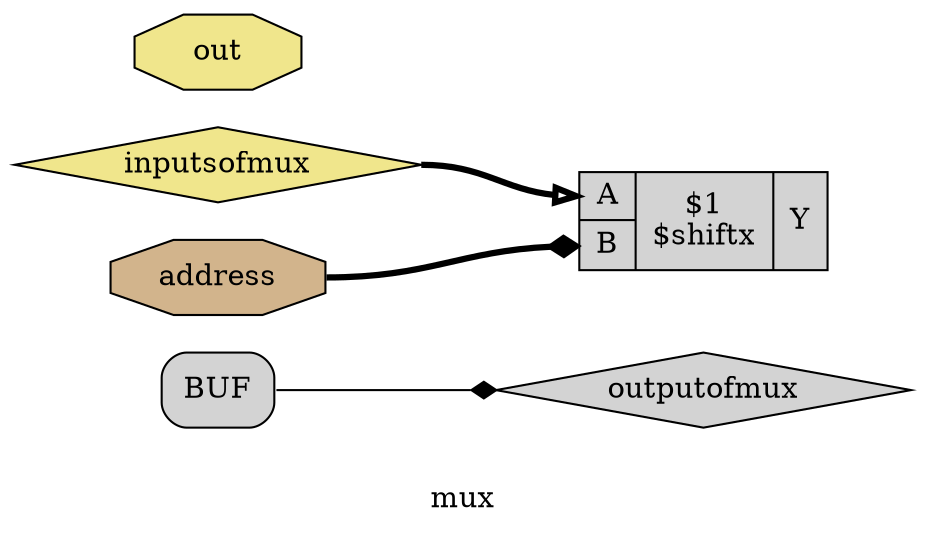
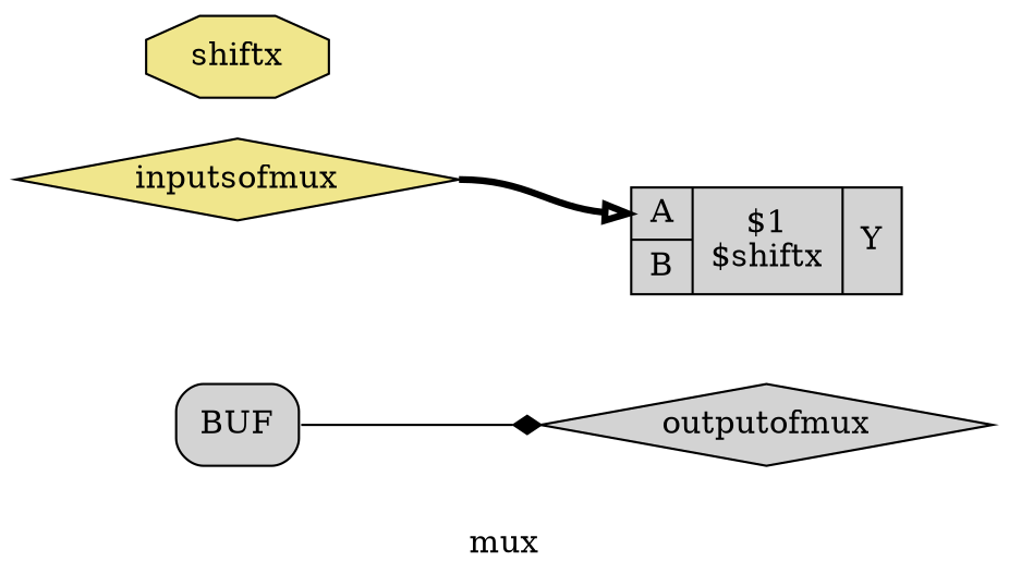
  digraph {
    label=mux
    rankdir=LR
    remincross=true
    node [color=black fillcolor=lightgrey fontcolor=black shape=diamond style=filled]
    edge [arrowhead=diamond color=black style="setlinewidth(3)" tailport=e]
    n1 [label=outputofmux]
    n2 [fillcolor=khaki label=inputsofmux]
    n3 [label="{{<p7> A|<p8> B}|$1\n$shiftx|{<p9> Y}}" shape=record color="" fontcolor=""]
-   n4 [fillcolor=tan label=address shape=octagon]
-   n5 [fillcolor=khaki label=out shape=octagon]
+   n5 [fillcolor=khaki label=shiftx shape=octagon]
    n6 [label=BUF shape=box style="rounded,filled" color="" fontcolor=""]
    n2 -> n3 [arrowhead=onormal headport="p7:w"]
-   n4 -> n3 [headport="p8:w"]
    n6 -> n1 [headport=w tailport="e:e" style=""]
  }
